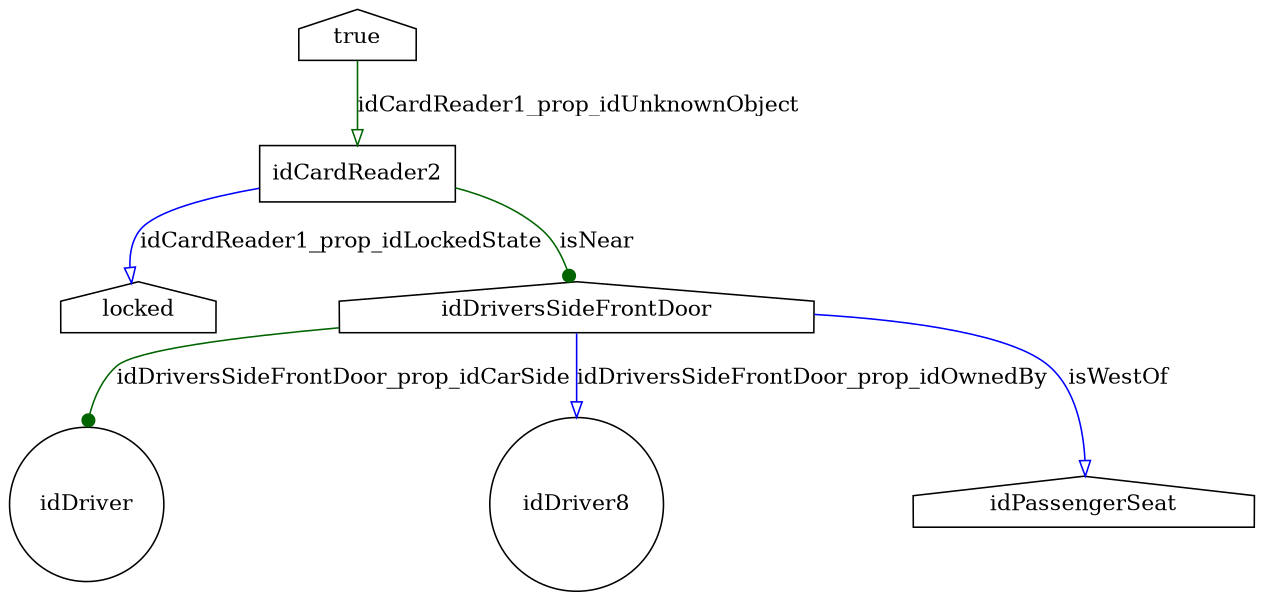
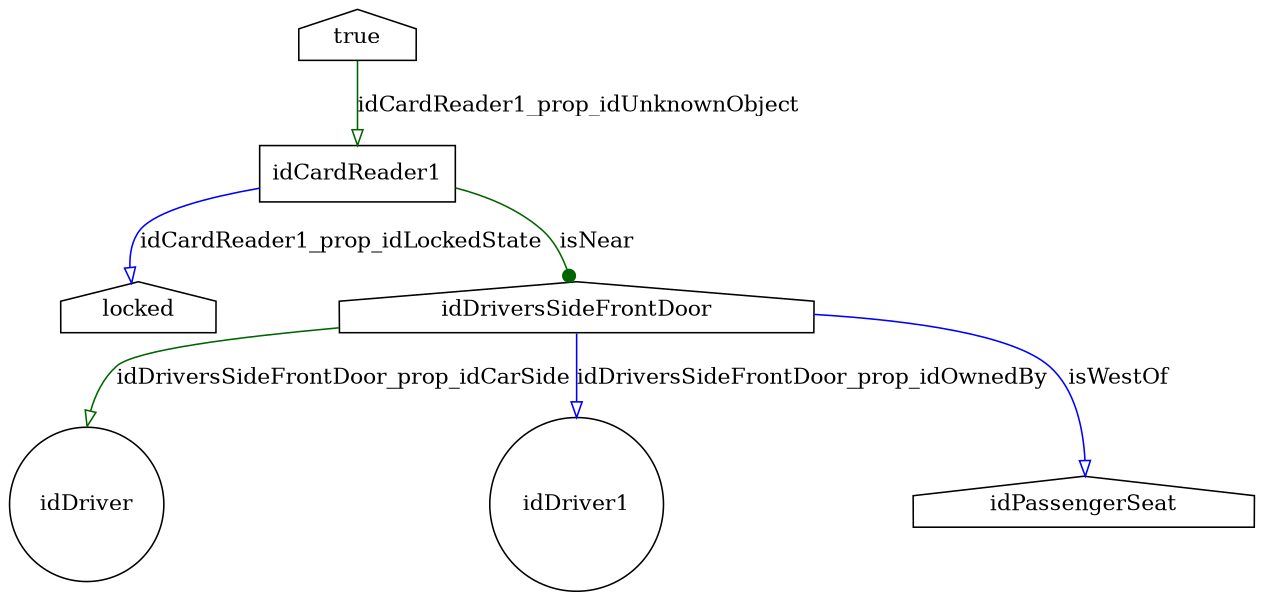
  strict digraph {
    node [shape=house]
    edge [arrowhead=onormal color=blue edge_type=property]
-   idCardReader1 [node_type=entity_node root=root shape=box label=idCardReader2]
+   idCardReader1 [node_type=entity_node root=root shape=box]
    locked
    idDriversSideFrontDoor
    true
    idDriver [shape=circle]
-   idDriver1 [shape=circle label=idDriver8]
+   idDriver1 [shape=circle]
    idPassengerSeat
    idCardReader1 -> locked [label=idCardReader1_prop_idLockedState]
    idCardReader1 -> idDriversSideFrontDoor [arrowhead=dot color=darkgreen edge_type=relationship label=isNear]
-   idDriversSideFrontDoor -> idDriver [arrowhead=dot color=darkgreen label=idDriversSideFrontDoor_prop_idCarSide]
+   idDriversSideFrontDoor -> idDriver [color=darkgreen label=idDriversSideFrontDoor_prop_idCarSide]
    idDriversSideFrontDoor -> idDriver1 [label=idDriversSideFrontDoor_prop_idOwnedBy]
    idDriversSideFrontDoor -> idPassengerSeat [edge_type=relationship label=isWestOf]
    true -> idCardReader1 [color=darkgreen label=idCardReader1_prop_idUnknownObject]
  }
